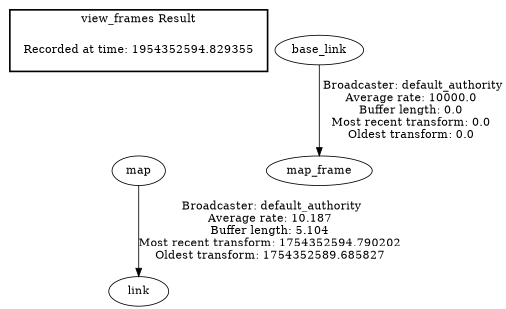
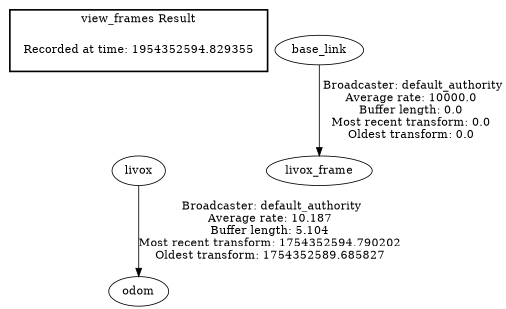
  digraph {
    n1 [label="Recorded at time: 1954352594.829355" shape=plaintext]
-   map
-   odom [label=link]
+   map [label=livox]
+   odom
    base_link
-   livox_frame [label=map_frame]
+   livox_frame
    subgraph cluster_1 {
      color=black
      label="view_frames Result"
      style=bold
      n1
    }
    n1 -> map [style=invis]
    map -> odom [label=" Broadcaster: default_authority\nAverage rate: 10.187\nBuffer length: 5.104\nMost recent transform: 1754352594.790202\nOldest transform: 1754352589.685827\n"]
    base_link -> livox_frame [label=" Broadcaster: default_authority\nAverage rate: 10000.0\nBuffer length: 0.0\nMost recent transform: 0.0\nOldest transform: 0.0\n"]
  }
